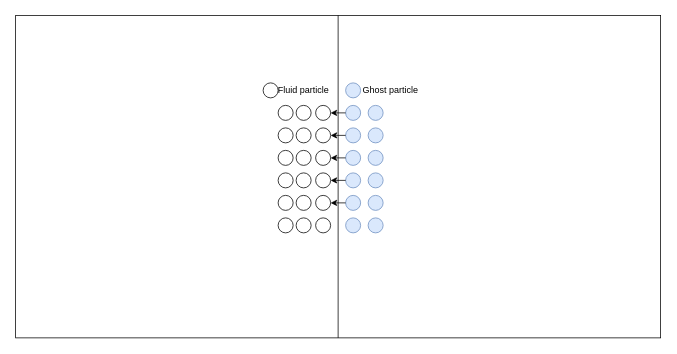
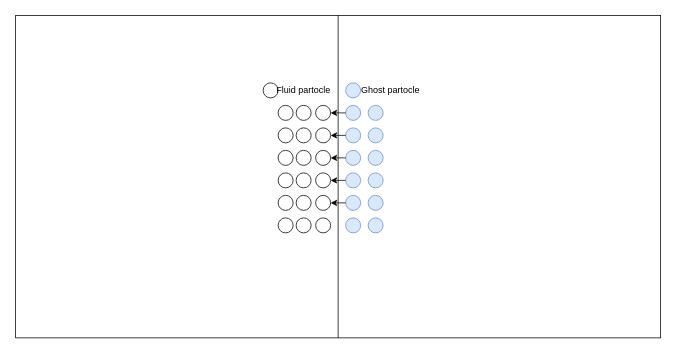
  <mxCell id="0" />
  <mxCell id="1" parent="0" />
  <mxCell id="2" value="" style="rounded=0;whiteSpace=wrap;html=1;" vertex="1" parent="1"><mxGeometry x="20" y="20" width="860" height="430" as="geometry" /></mxCell>
  <mxCell id="3" value="" style="endArrow=none;html=1;rounded=0;entryX=0.5;entryY=0;entryDx=0;entryDy=0;exitX=0.5;exitY=1;exitDx=0;exitDy=0;" edge="1" parent="1" source="2" target="2"><mxGeometry width="50" height="50" relative="1" as="geometry"><mxPoint x="380" y="350" as="sourcePoint" /><mxPoint x="430" y="300" as="targetPoint" /></mxGeometry></mxCell>
  <mxCell id="4" value="" style="ellipse;whiteSpace=wrap;html=1;" vertex="1" parent="1"><mxGeometry x="420" y="140" width="20" height="20" as="geometry" /></mxCell>
  <mxCell id="5" value="" style="ellipse;whiteSpace=wrap;html=1;" vertex="1" parent="1"><mxGeometry x="420" y="170" width="20" height="20" as="geometry" /></mxCell>
  <mxCell id="6" value="" style="ellipse;whiteSpace=wrap;html=1;" vertex="1" parent="1"><mxGeometry x="420" y="200" width="20" height="20" as="geometry" /></mxCell>
  <mxCell id="7" value="" style="ellipse;whiteSpace=wrap;html=1;" vertex="1" parent="1"><mxGeometry x="420" y="230" width="20" height="20" as="geometry" /></mxCell>
  <mxCell id="8" value="" style="ellipse;whiteSpace=wrap;html=1;" vertex="1" parent="1"><mxGeometry x="420" y="260" width="20" height="20" as="geometry" /></mxCell>
  <mxCell id="9" value="" style="ellipse;whiteSpace=wrap;html=1;" vertex="1" parent="1"><mxGeometry x="420" y="290" width="20" height="20" as="geometry" /></mxCell>
  <mxCell id="10" value="" style="ellipse;whiteSpace=wrap;html=1;" vertex="1" parent="1"><mxGeometry x="394" y="140" width="20" height="20" as="geometry" /></mxCell>
  <mxCell id="11" value="" style="ellipse;whiteSpace=wrap;html=1;" vertex="1" parent="1"><mxGeometry x="394" y="170" width="20" height="20" as="geometry" /></mxCell>
  <mxCell id="12" value="" style="ellipse;whiteSpace=wrap;html=1;" vertex="1" parent="1"><mxGeometry x="394" y="200" width="20" height="20" as="geometry" /></mxCell>
  <mxCell id="13" value="" style="ellipse;whiteSpace=wrap;html=1;" vertex="1" parent="1"><mxGeometry x="394" y="230" width="20" height="20" as="geometry" /></mxCell>
  <mxCell id="14" value="" style="ellipse;whiteSpace=wrap;html=1;" vertex="1" parent="1"><mxGeometry x="394" y="260" width="20" height="20" as="geometry" /></mxCell>
  <mxCell id="15" value="" style="ellipse;whiteSpace=wrap;html=1;" vertex="1" parent="1"><mxGeometry x="394" y="290" width="20" height="20" as="geometry" /></mxCell>
  <mxCell id="16" value="" style="ellipse;whiteSpace=wrap;html=1;" vertex="1" parent="1"><mxGeometry x="370" y="140" width="20" height="20" as="geometry" /></mxCell>
  <mxCell id="17" value="" style="ellipse;whiteSpace=wrap;html=1;" vertex="1" parent="1"><mxGeometry x="370" y="170" width="20" height="20" as="geometry" /></mxCell>
  <mxCell id="18" value="" style="ellipse;whiteSpace=wrap;html=1;" vertex="1" parent="1"><mxGeometry x="370" y="200" width="20" height="20" as="geometry" /></mxCell>
  <mxCell id="19" value="" style="ellipse;whiteSpace=wrap;html=1;" vertex="1" parent="1"><mxGeometry x="370" y="230" width="20" height="20" as="geometry" /></mxCell>
  <mxCell id="20" value="" style="ellipse;whiteSpace=wrap;html=1;" vertex="1" parent="1"><mxGeometry x="370" y="260" width="20" height="20" as="geometry" /></mxCell>
  <mxCell id="21" value="" style="ellipse;whiteSpace=wrap;html=1;" vertex="1" parent="1"><mxGeometry x="370" y="290" width="20" height="20" as="geometry" /></mxCell>
  <mxCell id="22" value="" style="ellipse;whiteSpace=wrap;html=1;fillColor=#dae8fc;strokeColor=#6c8ebf;" vertex="1" parent="1"><mxGeometry x="460" y="140" width="20" height="20" as="geometry" /></mxCell>
  <mxCell id="23" value="" style="ellipse;whiteSpace=wrap;html=1;fillColor=#dae8fc;strokeColor=#6c8ebf;" vertex="1" parent="1"><mxGeometry x="460" y="170" width="20" height="20" as="geometry" /></mxCell>
  <mxCell id="24" value="" style="ellipse;whiteSpace=wrap;html=1;fillColor=#dae8fc;strokeColor=#6c8ebf;" vertex="1" parent="1"><mxGeometry x="460" y="200" width="20" height="20" as="geometry" /></mxCell>
  <mxCell id="25" value="" style="ellipse;whiteSpace=wrap;html=1;fillColor=#dae8fc;strokeColor=#6c8ebf;" vertex="1" parent="1"><mxGeometry x="460" y="230" width="20" height="20" as="geometry" /></mxCell>
  <mxCell id="26" value="" style="ellipse;whiteSpace=wrap;html=1;fillColor=#dae8fc;strokeColor=#6c8ebf;" vertex="1" parent="1"><mxGeometry x="460" y="260" width="20" height="20" as="geometry" /></mxCell>
  <mxCell id="27" value="" style="ellipse;whiteSpace=wrap;html=1;fillColor=#dae8fc;strokeColor=#6c8ebf;" vertex="1" parent="1"><mxGeometry x="460" y="290" width="20" height="20" as="geometry" /></mxCell>
  <mxCell id="28" value="" style="ellipse;whiteSpace=wrap;html=1;fillColor=#dae8fc;strokeColor=#6c8ebf;" vertex="1" parent="1"><mxGeometry x="490" y="140" width="20" height="20" as="geometry" /></mxCell>
  <mxCell id="29" value="" style="ellipse;whiteSpace=wrap;html=1;fillColor=#dae8fc;strokeColor=#6c8ebf;" vertex="1" parent="1"><mxGeometry x="490" y="170" width="20" height="20" as="geometry" /></mxCell>
  <mxCell id="30" value="" style="ellipse;whiteSpace=wrap;html=1;fillColor=#dae8fc;strokeColor=#6c8ebf;" vertex="1" parent="1"><mxGeometry x="490" y="200" width="20" height="20" as="geometry" /></mxCell>
  <mxCell id="31" value="" style="ellipse;whiteSpace=wrap;html=1;fillColor=#dae8fc;strokeColor=#6c8ebf;" vertex="1" parent="1"><mxGeometry x="490" y="230" width="20" height="20" as="geometry" /></mxCell>
  <mxCell id="32" value="" style="ellipse;whiteSpace=wrap;html=1;fillColor=#dae8fc;strokeColor=#6c8ebf;" vertex="1" parent="1"><mxGeometry x="490" y="260" width="20" height="20" as="geometry" /></mxCell>
  <mxCell id="33" value="" style="ellipse;whiteSpace=wrap;html=1;fillColor=#dae8fc;strokeColor=#6c8ebf;" vertex="1" parent="1"><mxGeometry x="490" y="290" width="20" height="20" as="geometry" /></mxCell>
  <mxCell id="34" value="" style="ellipse;whiteSpace=wrap;html=1;fillColor=#dae8fc;strokeColor=#6c8ebf;" vertex="1" parent="1"><mxGeometry x="460" y="110" width="20" height="20" as="geometry" /></mxCell>
- <mxCell id="35" value="Ghost particle" style="text;html=1;strokeColor=none;fillColor=none;align=center;verticalAlign=middle;whiteSpace=wrap;rounded=0;" vertex="1" parent="1"><mxGeometry x="470" y="105" width="100" height="30" as="geometry" /></mxCell>
+ <mxCell id="35" value="Ghost partocle" style="text;html=1;strokeColor=none;fillColor=none;align=center;verticalAlign=middle;whiteSpace=wrap;rounded=0;" vertex="1" parent="1"><mxGeometry x="470" y="105" width="100" height="30" as="geometry" /></mxCell>
  <mxCell id="36" value="" style="ellipse;whiteSpace=wrap;html=1;" vertex="1" parent="1"><mxGeometry x="350" y="110" width="20" height="20" as="geometry" /></mxCell>
- <mxCell id="37" value="Fluid particle" style="text;html=1;strokeColor=none;fillColor=none;align=center;verticalAlign=middle;whiteSpace=wrap;rounded=0;" vertex="1" parent="1"><mxGeometry x="359" y="105" width="90" height="30" as="geometry" /></mxCell>
+ <mxCell id="37" value="Fluid partocle" style="text;html=1;strokeColor=none;fillColor=none;align=center;verticalAlign=middle;whiteSpace=wrap;rounded=0;" vertex="1" parent="1"><mxGeometry x="359" y="105" width="90" height="30" as="geometry" /></mxCell>
  <mxCell id="38" value="" style="endArrow=classic;html=1;rounded=0;exitX=0;exitY=0.5;exitDx=0;exitDy=0;entryX=1;entryY=0.5;entryDx=0;entryDy=0;" edge="1" parent="1" source="22" target="4"><mxGeometry width="50" height="50" relative="1" as="geometry"><mxPoint x="380" y="290" as="sourcePoint" /><mxPoint x="430" y="240" as="targetPoint" /></mxGeometry></mxCell>
  <mxCell id="39" value="" style="endArrow=classic;html=1;rounded=0;exitX=0;exitY=0.5;exitDx=0;exitDy=0;entryX=1;entryY=0.5;entryDx=0;entryDy=0;" edge="1" parent="1" source="23" target="5"><mxGeometry width="50" height="50" relative="1" as="geometry"><mxPoint x="470" y="160" as="sourcePoint" /><mxPoint x="450" y="160" as="targetPoint" /></mxGeometry></mxCell>
  <mxCell id="40" value="" style="endArrow=classic;html=1;rounded=0;exitX=0;exitY=0.5;exitDx=0;exitDy=0;entryX=1;entryY=0.5;entryDx=0;entryDy=0;" edge="1" parent="1" source="24" target="6"><mxGeometry width="50" height="50" relative="1" as="geometry"><mxPoint x="480" y="170" as="sourcePoint" /><mxPoint x="460" y="170" as="targetPoint" /></mxGeometry></mxCell>
  <mxCell id="41" value="" style="endArrow=classic;html=1;rounded=0;exitX=0;exitY=0.5;exitDx=0;exitDy=0;entryX=1;entryY=0.5;entryDx=0;entryDy=0;" edge="1" parent="1" source="25" target="7"><mxGeometry width="50" height="50" relative="1" as="geometry"><mxPoint x="490" y="180" as="sourcePoint" /><mxPoint x="470" y="180" as="targetPoint" /></mxGeometry></mxCell>
  <mxCell id="42" value="" style="endArrow=classic;html=1;rounded=0;exitX=0;exitY=0.5;exitDx=0;exitDy=0;entryX=1;entryY=0.5;entryDx=0;entryDy=0;" edge="1" parent="1" source="26" target="8"><mxGeometry width="50" height="50" relative="1" as="geometry"><mxPoint x="500" y="190" as="sourcePoint" /><mxPoint x="480" y="190" as="targetPoint" /></mxGeometry></mxCell>
